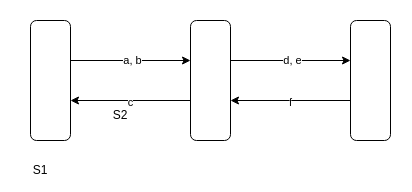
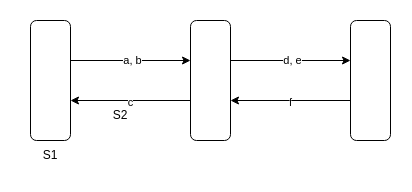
  <mxCell id="0" />
  <mxCell id="1" parent="0" />
  <mxCell id="2" value="" style="rounded=1;whiteSpace=wrap;html=1;movable=0;resizable=0;rotatable=0;deletable=0;editable=0;locked=1;connectable=0;" vertex="1" parent="1"><mxGeometry x="30" y="20" width="40" height="120" as="geometry" /></mxCell>
  <mxCell id="3" value="" style="rounded=1;whiteSpace=wrap;html=1;movable=0;resizable=0;rotatable=0;deletable=0;editable=0;locked=1;connectable=0;" vertex="1" parent="1"><mxGeometry x="190" y="20" width="40" height="120" as="geometry" /></mxCell>
  <mxCell id="4" value="" style="rounded=1;whiteSpace=wrap;html=1;movable=0;resizable=0;rotatable=0;deletable=0;editable=0;locked=1;connectable=0;" vertex="1" parent="1"><mxGeometry x="350" y="20" width="40" height="120" as="geometry" /></mxCell>
  <mxCell id="5" value="" style="endArrow=classic;html=1;rounded=0;" edge="1" parent="1"><mxGeometry width="50" height="50" relative="1" as="geometry"><mxPoint x="230" y="60" as="sourcePoint" /><mxPoint x="350" y="60" as="targetPoint" /></mxGeometry></mxCell>
  <mxCell id="6" value="d, e" style="edgeLabel;html=1;align=center;verticalAlign=middle;resizable=0;points=[];" vertex="1" connectable="0" parent="5"><mxGeometry x="0.013" y="1" relative="1" as="geometry"><mxPoint as="offset" /></mxGeometry></mxCell>
  <mxCell id="7" value="" style="endArrow=classic;html=1;rounded=0;" edge="1" parent="1"><mxGeometry width="50" height="50" relative="1" as="geometry"><mxPoint x="70" y="60" as="sourcePoint" /><mxPoint x="190" y="60" as="targetPoint" /></mxGeometry></mxCell>
  <mxCell id="8" value="a, b" style="edgeLabel;html=1;align=center;verticalAlign=middle;resizable=0;points=[];" vertex="1" connectable="0" parent="7"><mxGeometry x="0.013" y="1" relative="1" as="geometry"><mxPoint as="offset" /></mxGeometry></mxCell>
  <mxCell id="9" value="" style="endArrow=classic;html=1;rounded=0;" edge="1" parent="1"><mxGeometry width="50" height="50" relative="1" as="geometry"><mxPoint x="350" y="100" as="sourcePoint" /><mxPoint x="230" y="100" as="targetPoint" /></mxGeometry></mxCell>
  <mxCell id="10" value="f" style="edgeLabel;html=1;align=center;verticalAlign=middle;resizable=0;points=[];" vertex="1" connectable="0" parent="9"><mxGeometry x="0.013" y="1" relative="1" as="geometry"><mxPoint as="offset" /></mxGeometry></mxCell>
  <mxCell id="11" value="" style="endArrow=classic;html=1;rounded=0;" edge="1" parent="1"><mxGeometry width="50" height="50" relative="1" as="geometry"><mxPoint x="190" y="100" as="sourcePoint" /><mxPoint x="70" y="100" as="targetPoint" /></mxGeometry></mxCell>
  <mxCell id="12" value="c" style="edgeLabel;html=1;align=center;verticalAlign=middle;resizable=0;points=[];" vertex="1" connectable="0" parent="11"><mxGeometry x="0.013" y="1" relative="1" as="geometry"><mxPoint as="offset" /></mxGeometry></mxCell>
- <mxCell id="13" value="S1" style="text;html=1;strokeColor=none;fillColor=none;align=center;verticalAlign=middle;whiteSpace=wrap;rounded=0;" vertex="1" parent="1"><mxGeometry x="10" y="155" width="60" height="30" as="geometry" /></mxCell>
+ <mxCell id="13" value="S1" style="text;html=1;strokeColor=none;fillColor=none;align=center;verticalAlign=middle;whiteSpace=wrap;rounded=0;" vertex="1" parent="1"><mxGeometry x="20" y="140" width="60" height="30" as="geometry" /></mxCell>
  <mxCell id="14" value="S2" style="text;html=1;strokeColor=none;fillColor=none;align=center;verticalAlign=middle;whiteSpace=wrap;rounded=0;" vertex="1" parent="1"><mxGeometry x="90" y="100" width="60" height="30" as="geometry" /></mxCell>
